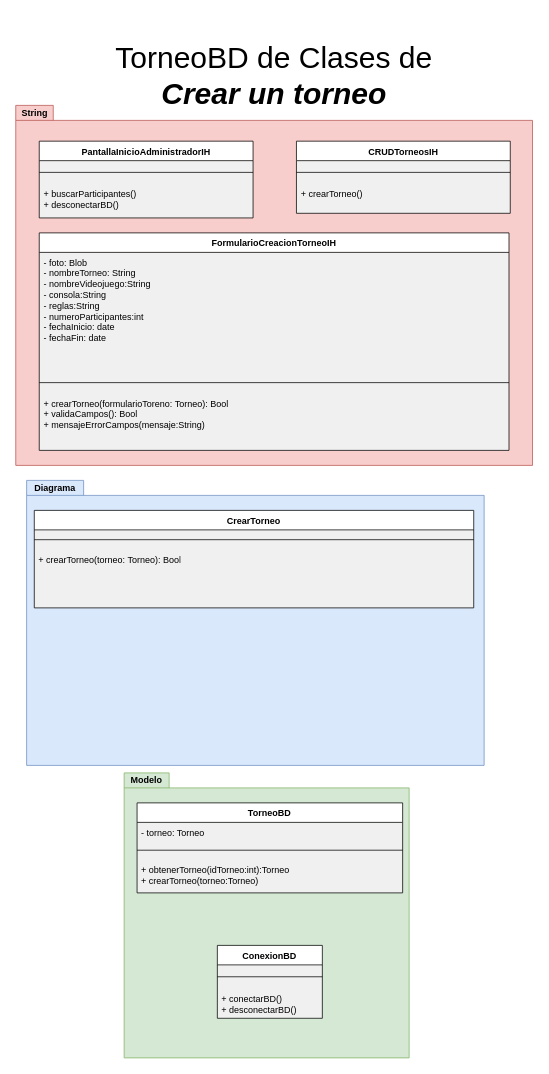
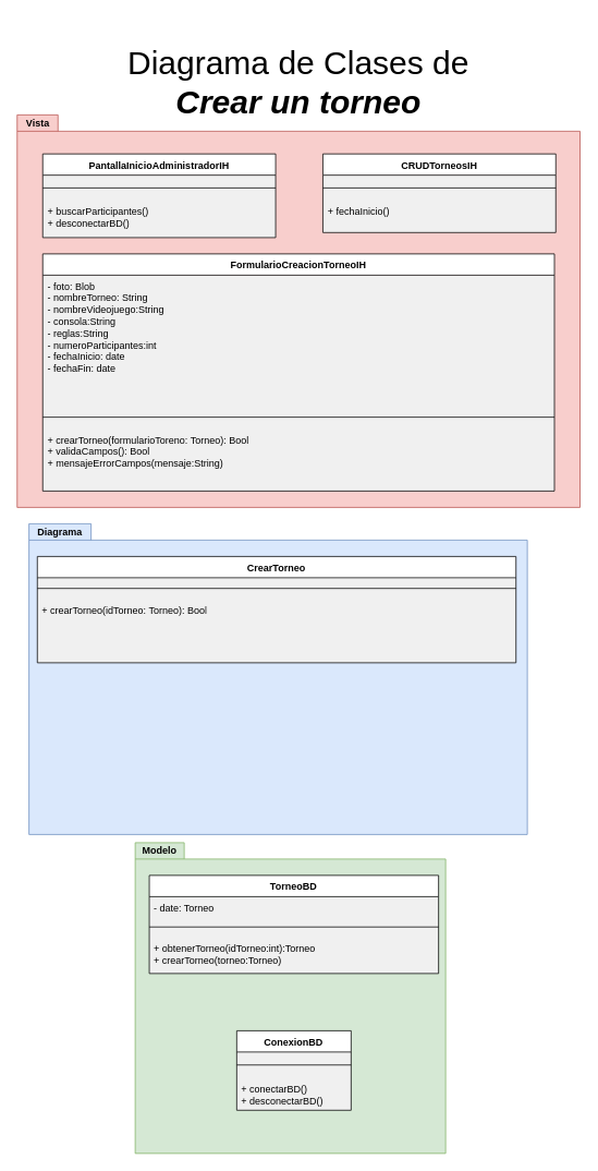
  <mxCell id="0" />
  <mxCell id="1" parent="0" />
  <mxCell id="2" value="Diagrama" style="shape=folder;fontStyle=1;tabWidth=76;tabHeight=20;tabPosition=left;html=1;boundedLbl=1;labelInHeader=1;container=1;collapsible=0;whiteSpace=wrap;fillColor=#dae8fc;strokeColor=#6c8ebf;" vertex="1" parent="1"><mxGeometry x="35" y="640" width="610" height="380" as="geometry" /></mxCell>
  <mxCell id="3" value="" style="html=1;strokeColor=none;resizeWidth=1;resizeHeight=1;fillColor=none;part=1;connectable=0;allowArrows=0;deletable=0;whiteSpace=wrap;" vertex="1" parent="2"><mxGeometry width="610.0" height="266" relative="1" as="geometry"><mxPoint y="30" as="offset" /></mxGeometry></mxCell>
  <mxCell id="4" value="CrearTorneo" style="swimlane;fontStyle=1;align=center;verticalAlign=top;childLayout=stackLayout;horizontal=1;startSize=26;horizontalStack=0;resizeParent=1;resizeParentMax=0;resizeLast=0;collapsible=1;marginBottom=0;whiteSpace=wrap;html=1;swimlaneFillColor=#F0F0F0;gradientColor=none;" vertex="1" parent="2"><mxGeometry x="10.218" y="40" width="585.917" height="129.997" as="geometry" /></mxCell>
  <mxCell id="5" value="" style="line;strokeWidth=1;fillColor=none;align=left;verticalAlign=middle;spacingTop=-1;spacingLeft=3;spacingRight=3;rotatable=0;labelPosition=right;points=[];portConstraint=eastwest;strokeColor=inherit;" vertex="1" parent="4"><mxGeometry y="26" width="585.917" height="26.207" as="geometry" /></mxCell>
- <mxCell id="6" value="+ crearTorneo(torneo: Torneo): Bool" style="text;strokeColor=none;fillColor=none;align=left;verticalAlign=top;spacingLeft=4;spacingRight=4;overflow=hidden;rotatable=0;points=[[0,0.5],[1,0.5]];portConstraint=eastwest;whiteSpace=wrap;html=1;" vertex="1" parent="4"><mxGeometry y="52.207" width="585.917" height="77.79" as="geometry" /></mxCell>
+ <mxCell id="6" value="+ crearTorneo(idTorneo: Torneo): Bool" style="text;strokeColor=none;fillColor=none;align=left;verticalAlign=top;spacingLeft=4;spacingRight=4;overflow=hidden;rotatable=0;points=[[0,0.5],[1,0.5]];portConstraint=eastwest;whiteSpace=wrap;html=1;" vertex="1" parent="4"><mxGeometry y="52.207" width="585.917" height="77.79" as="geometry" /></mxCell>
  <mxCell id="7" value="Modelo" style="shape=folder;fontStyle=1;tabWidth=60;tabHeight=20;tabPosition=left;html=1;boundedLbl=1;labelInHeader=1;container=1;collapsible=0;whiteSpace=wrap;fillColor=#d5e8d4;strokeColor=#82b366;" vertex="1" parent="1"><mxGeometry x="165" y="1030" width="380" height="380" as="geometry" /></mxCell>
  <mxCell id="8" value="" style="html=1;strokeColor=none;resizeWidth=1;resizeHeight=1;fillColor=none;part=1;connectable=0;allowArrows=0;deletable=0;whiteSpace=wrap;" vertex="1" parent="7"><mxGeometry width="300" height="229.31" relative="1" as="geometry"><mxPoint y="30" as="offset" /></mxGeometry></mxCell>
  <mxCell id="9" value="TorneoBD" style="swimlane;fontStyle=1;align=center;verticalAlign=top;childLayout=stackLayout;horizontal=1;startSize=26;horizontalStack=0;resizeParent=1;resizeParentMax=0;resizeLast=0;collapsible=1;marginBottom=0;whiteSpace=wrap;html=1;swimlaneFillColor=#F0F0F0;gradientColor=none;" vertex="1" parent="7"><mxGeometry x="17.27" y="40" width="354.09" height="119.997" as="geometry"><mxRectangle x="17.27" y="40" width="100" height="30" as="alternateBounds" /></mxGeometry></mxCell>
- <mxCell id="10" value="- torneo: Torneo" style="text;strokeColor=none;fillColor=none;align=left;verticalAlign=top;spacingLeft=4;spacingRight=4;overflow=hidden;rotatable=0;points=[[0,0.5],[1,0.5]];portConstraint=eastwest;whiteSpace=wrap;html=1;" vertex="1" parent="9"><mxGeometry y="26" width="354.09" height="24" as="geometry" /></mxCell>
+ <mxCell id="10" value="- date: Torneo" style="text;strokeColor=none;fillColor=none;align=left;verticalAlign=top;spacingLeft=4;spacingRight=4;overflow=hidden;rotatable=0;points=[[0,0.5],[1,0.5]];portConstraint=eastwest;whiteSpace=wrap;html=1;" vertex="1" parent="9"><mxGeometry y="26" width="354.09" height="24" as="geometry" /></mxCell>
  <mxCell id="11" value="" style="line;strokeWidth=1;fillColor=none;align=left;verticalAlign=middle;spacingTop=-1;spacingLeft=3;spacingRight=3;rotatable=0;labelPosition=right;points=[];portConstraint=eastwest;strokeColor=inherit;" vertex="1" parent="9"><mxGeometry y="50" width="354.09" height="26.207" as="geometry" /></mxCell>
  <mxCell id="12" value="+ obtenerTorneo(idTorneo:int):Torneo&lt;br&gt;+ crearTorneo(torneo:Torneo)" style="text;strokeColor=none;fillColor=none;align=left;verticalAlign=top;spacingLeft=4;spacingRight=4;overflow=hidden;rotatable=0;points=[[0,0.5],[1,0.5]];portConstraint=eastwest;whiteSpace=wrap;html=1;" vertex="1" parent="9"><mxGeometry y="76.207" width="354.09" height="43.79" as="geometry" /></mxCell>
  <mxCell id="13" value="ConexionBD" style="swimlane;fontStyle=1;align=center;verticalAlign=top;childLayout=stackLayout;horizontal=1;startSize=26;horizontalStack=0;resizeParent=1;resizeParentMax=0;resizeLast=0;collapsible=1;marginBottom=0;whiteSpace=wrap;html=1;swimlaneFillColor=#F0F0F0;gradientColor=none;" vertex="1" parent="7"><mxGeometry x="124.31" y="230" width="140" height="97.212" as="geometry" /></mxCell>
  <mxCell id="14" value="" style="line;strokeWidth=1;fillColor=none;align=left;verticalAlign=middle;spacingTop=-1;spacingLeft=3;spacingRight=3;rotatable=0;labelPosition=right;points=[];portConstraint=eastwest;strokeColor=inherit;" vertex="1" parent="13"><mxGeometry y="26" width="140" height="31.724" as="geometry" /></mxCell>
  <mxCell id="15" value="+ conectarBD()&lt;br&gt;+ desconectarBD()" style="text;strokeColor=none;fillColor=none;align=left;verticalAlign=top;spacingLeft=4;spacingRight=4;overflow=hidden;rotatable=0;points=[[0,0.5],[1,0.5]];portConstraint=eastwest;whiteSpace=wrap;html=1;" vertex="1" parent="13"><mxGeometry y="57.724" width="140" height="39.487" as="geometry" /></mxCell>
- <mxCell id="16" value="String" style="shape=folder;fontStyle=1;tabWidth=50;tabHeight=20;tabPosition=left;html=1;boundedLbl=1;labelInHeader=1;container=1;collapsible=0;whiteSpace=wrap;fillColor=#f8cecc;strokeColor=#b85450;" vertex="1" parent="1"><mxGeometry x="20.5" y="140" width="689" height="480" as="geometry" /></mxCell>
+ <mxCell id="16" value="Vista" style="shape=folder;fontStyle=1;tabWidth=50;tabHeight=20;tabPosition=left;html=1;boundedLbl=1;labelInHeader=1;container=1;collapsible=0;whiteSpace=wrap;fillColor=#f8cecc;strokeColor=#b85450;" vertex="1" parent="1"><mxGeometry x="20.5" y="140" width="689" height="480" as="geometry" /></mxCell>
  <mxCell id="17" value="" style="html=1;strokeColor=none;resizeWidth=1;resizeHeight=1;fillColor=none;part=1;connectable=0;allowArrows=0;deletable=0;whiteSpace=wrap;" vertex="1" parent="16"><mxGeometry width="689.0" height="317.337" relative="1" as="geometry"><mxPoint y="30" as="offset" /></mxGeometry></mxCell>
  <mxCell id="18" value="PantallaInicioAdministradorIH" style="swimlane;fontStyle=1;align=center;verticalAlign=top;childLayout=stackLayout;horizontal=1;startSize=26;horizontalStack=0;resizeParent=1;resizeParentMax=0;resizeLast=0;collapsible=1;marginBottom=0;whiteSpace=wrap;html=1;swimlaneFillColor=#F0F0F0;gradientColor=none;" vertex="1" parent="16"><mxGeometry x="31.326" y="47.72" width="285.105" height="102.348" as="geometry" /></mxCell>
  <mxCell id="19" value="" style="line;strokeWidth=1;fillColor=none;align=left;verticalAlign=middle;spacingTop=-1;spacingLeft=3;spacingRight=3;rotatable=0;labelPosition=right;points=[];portConstraint=eastwest;strokeColor=inherit;" vertex="1" parent="18"><mxGeometry y="26" width="285.105" height="31.265" as="geometry" /></mxCell>
  <mxCell id="20" value="+ buscarParticipantes()&lt;br style=&quot;border-color: var(--border-color);&quot;&gt;+ desconectarBD()" style="text;strokeColor=none;fillColor=none;align=left;verticalAlign=top;spacingLeft=4;spacingRight=4;overflow=hidden;rotatable=0;points=[[0,0.5],[1,0.5]];portConstraint=eastwest;whiteSpace=wrap;html=1;" vertex="1" parent="18"><mxGeometry y="57.265" width="285.105" height="45.083" as="geometry" /></mxCell>
  <mxCell id="21" value="CRUDTorneosIH" style="swimlane;fontStyle=1;align=center;verticalAlign=top;childLayout=stackLayout;horizontal=1;startSize=26;horizontalStack=0;resizeParent=1;resizeParentMax=0;resizeLast=0;collapsible=1;marginBottom=0;whiteSpace=wrap;html=1;swimlaneFillColor=#F0F0F0;gradientColor=none;" vertex="1" parent="16"><mxGeometry x="374.26" y="47.72" width="285.105" height="96.18" as="geometry" /></mxCell>
  <mxCell id="22" value="" style="line;strokeWidth=1;fillColor=none;align=left;verticalAlign=middle;spacingTop=-1;spacingLeft=3;spacingRight=3;rotatable=0;labelPosition=right;points=[];portConstraint=eastwest;strokeColor=inherit;" vertex="1" parent="21"><mxGeometry y="26" width="285.105" height="31.265" as="geometry" /></mxCell>
- <mxCell id="23" value="+ crearTorneo()" style="text;strokeColor=none;fillColor=none;align=left;verticalAlign=top;spacingLeft=4;spacingRight=4;overflow=hidden;rotatable=0;points=[[0,0.5],[1,0.5]];portConstraint=eastwest;whiteSpace=wrap;html=1;" vertex="1" parent="21"><mxGeometry y="57.265" width="285.105" height="38.915" as="geometry" /></mxCell>
- <mxCell id="24" value="&lt;font style=&quot;font-size: 40px;&quot;&gt;TorneoBD de Clases de&lt;b&gt;&lt;br&gt;&lt;i&gt;Crear un torneo&lt;/i&gt;&lt;/b&gt;&lt;/font&gt;" style="text;html=1;strokeColor=none;fillColor=none;align=center;verticalAlign=middle;whiteSpace=wrap;rounded=0;" vertex="1" parent="1"><mxGeometry x="115" y="20" width="500" height="160" as="geometry" /></mxCell>
+ <mxCell id="23" value="+ fechaInicio()" style="text;strokeColor=none;fillColor=none;align=left;verticalAlign=top;spacingLeft=4;spacingRight=4;overflow=hidden;rotatable=0;points=[[0,0.5],[1,0.5]];portConstraint=eastwest;whiteSpace=wrap;html=1;" vertex="1" parent="21"><mxGeometry y="57.265" width="285.105" height="38.915" as="geometry" /></mxCell>
+ <mxCell id="24" value="&lt;font style=&quot;font-size: 40px;&quot;&gt;Diagrama de Clases de&lt;b&gt;&lt;br&gt;&lt;i&gt;Crear un torneo&lt;/i&gt;&lt;/b&gt;&lt;/font&gt;" style="text;html=1;strokeColor=none;fillColor=none;align=center;verticalAlign=middle;whiteSpace=wrap;rounded=0;" vertex="1" parent="1"><mxGeometry x="115" y="20" width="500" height="160" as="geometry" /></mxCell>
  <mxCell id="25" value="FormularioCreacionTorneoIH" style="swimlane;fontStyle=1;align=center;verticalAlign=top;childLayout=stackLayout;horizontal=1;startSize=26;horizontalStack=0;resizeParent=1;resizeParentMax=0;resizeLast=0;collapsible=1;marginBottom=0;whiteSpace=wrap;html=1;swimlaneFillColor=#F0F0F0;gradientColor=none;" vertex="1" parent="1"><mxGeometry x="51.818" y="310.006" width="626.36" height="289.996" as="geometry" /></mxCell>
  <mxCell id="26" value="- foto: Blob&lt;br&gt;- nombreTorneo: String&lt;br&gt;- nombreVideojuego:String&lt;br&gt;- consola:String&lt;br&gt;- reglas:String&lt;br&gt;- numeroParticipantes:int&lt;br&gt;- fechaInicio: date&lt;br&gt;- fechaFin: date" style="text;strokeColor=none;fillColor=none;align=left;verticalAlign=top;spacingLeft=4;spacingRight=4;overflow=hidden;rotatable=0;points=[[0,0.5],[1,0.5]];portConstraint=eastwest;whiteSpace=wrap;html=1;" vertex="1" parent="25"><mxGeometry y="26" width="626.36" height="159.177" as="geometry" /></mxCell>
  <mxCell id="27" value="" style="line;strokeWidth=1;fillColor=none;align=left;verticalAlign=middle;spacingTop=-1;spacingLeft=3;spacingRight=3;rotatable=0;labelPosition=right;points=[];portConstraint=eastwest;strokeColor=inherit;" vertex="1" parent="25"><mxGeometry y="185.177" width="626.36" height="28.969" as="geometry" /></mxCell>
  <mxCell id="28" value="+ crearTorneo(formularioToreno: Torneo): Bool&lt;br&gt;+ validaCampos(): Bool&lt;br style=&quot;border-color: var(--border-color);&quot;&gt;+ mensajeErrorCampos(mensaje:String)" style="text;strokeColor=none;fillColor=none;align=left;verticalAlign=top;spacingLeft=4;spacingRight=4;overflow=hidden;rotatable=0;points=[[0,0.5],[1,0.5]];portConstraint=eastwest;whiteSpace=wrap;html=1;" vertex="1" parent="25"><mxGeometry y="214.146" width="626.36" height="75.85" as="geometry" /></mxCell>
